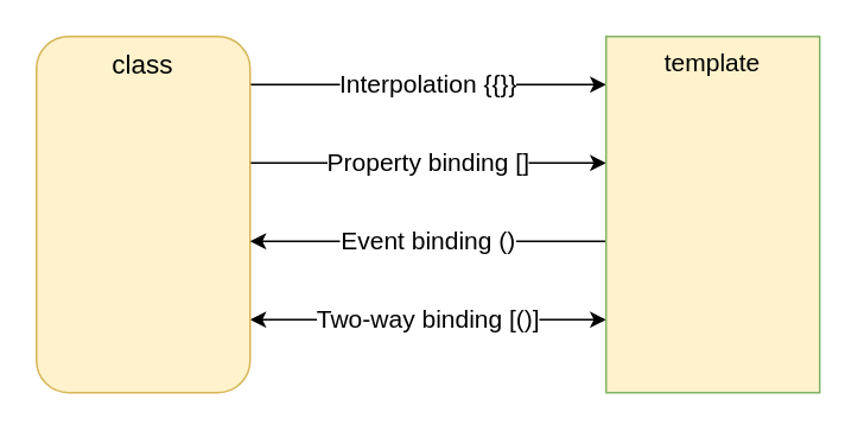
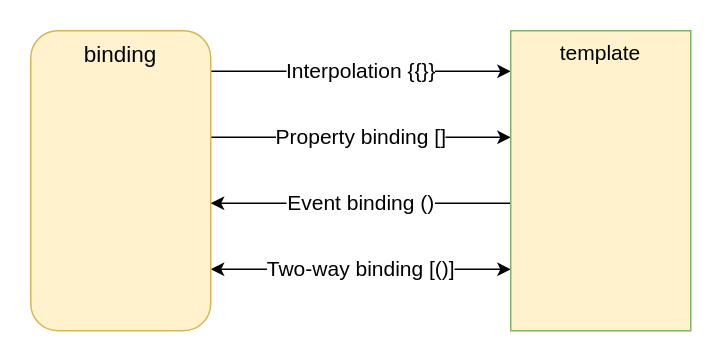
  <mxCell id="0" />
  <mxCell id="1" parent="0" />
  <mxCell id="2" value="Interpolation {{}}" style="edgeStyle=orthogonalEdgeStyle;rounded=0;orthogonalLoop=1;jettySize=auto;html=1;exitX=1;exitY=0.25;exitDx=0;exitDy=0;entryX=0;entryY=0.25;entryDx=0;entryDy=0;fontSize=14;" edge="1" parent="1"><mxGeometry relative="1" as="geometry"><mxPoint x="140" y="47" as="sourcePoint" /><mxPoint x="340" y="47" as="targetPoint" /></mxGeometry></mxCell>
  <mxCell id="3" value="Property binding []" style="edgeStyle=orthogonalEdgeStyle;rounded=0;orthogonalLoop=1;jettySize=auto;html=1;exitX=1;exitY=0.5;exitDx=0;exitDy=0;entryX=0;entryY=0.5;entryDx=0;entryDy=0;fontSize=14;" edge="1" parent="1"><mxGeometry relative="1" as="geometry"><mxPoint x="140" y="91" as="sourcePoint" /><mxPoint x="340" y="91" as="targetPoint" /></mxGeometry></mxCell>
  <mxCell id="4" value="Two-way binding [()]" style="edgeStyle=orthogonalEdgeStyle;rounded=0;orthogonalLoop=1;jettySize=auto;html=1;exitX=1;exitY=0.75;exitDx=0;exitDy=0;entryX=0;entryY=0.75;entryDx=0;entryDy=0;fontSize=14;startArrow=classic;startFill=1;" edge="1" parent="1"><mxGeometry relative="1" as="geometry"><mxPoint x="140" y="179" as="sourcePoint" /><mxPoint x="340" y="179" as="targetPoint" /></mxGeometry></mxCell>
- <mxCell id="5" value="&lt;font style=&quot;font-size: 15px&quot;&gt;class&lt;/font&gt;" style="rounded=1;whiteSpace=wrap;html=1;verticalAlign=top;fillColor=#fff2cc;strokeColor=#d6b656;" vertex="1" parent="1"><mxGeometry x="20" y="20" width="120" height="200" as="geometry" /></mxCell>
+ <mxCell id="5" value="&lt;font style=&quot;font-size: 15px&quot;&gt;binding&lt;/font&gt;" style="rounded=1;whiteSpace=wrap;html=1;verticalAlign=top;fillColor=#fff2cc;strokeColor=#d6b656;" vertex="1" parent="1"><mxGeometry x="20" y="20" width="120" height="200" as="geometry" /></mxCell>
  <mxCell id="6" value="Event binding ()" style="edgeStyle=orthogonalEdgeStyle;rounded=0;orthogonalLoop=1;jettySize=auto;html=1;exitX=0;exitY=0.75;exitDx=0;exitDy=0;entryX=1;entryY=0.75;entryDx=0;entryDy=0;fontSize=14;" edge="1" parent="1"><mxGeometry relative="1" as="geometry"><mxPoint x="340" y="135" as="sourcePoint" /><mxPoint x="140" y="135" as="targetPoint" /></mxGeometry></mxCell>
  <mxCell id="7" value="template" style="rounded=0;whiteSpace=wrap;html=1;verticalAlign=top;fontSize=14;fillColor=#fff2cc;strokeColor=#82b366;" vertex="1" parent="1"><mxGeometry x="340" y="20" width="120" height="200" as="geometry" /></mxCell>
